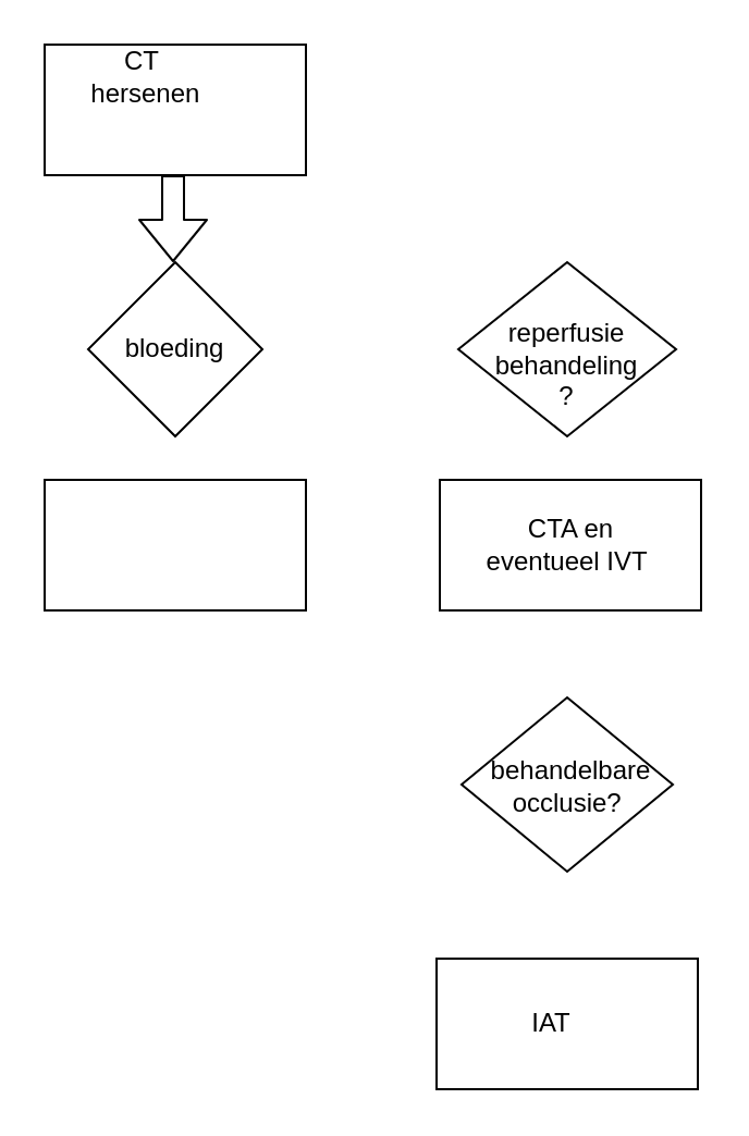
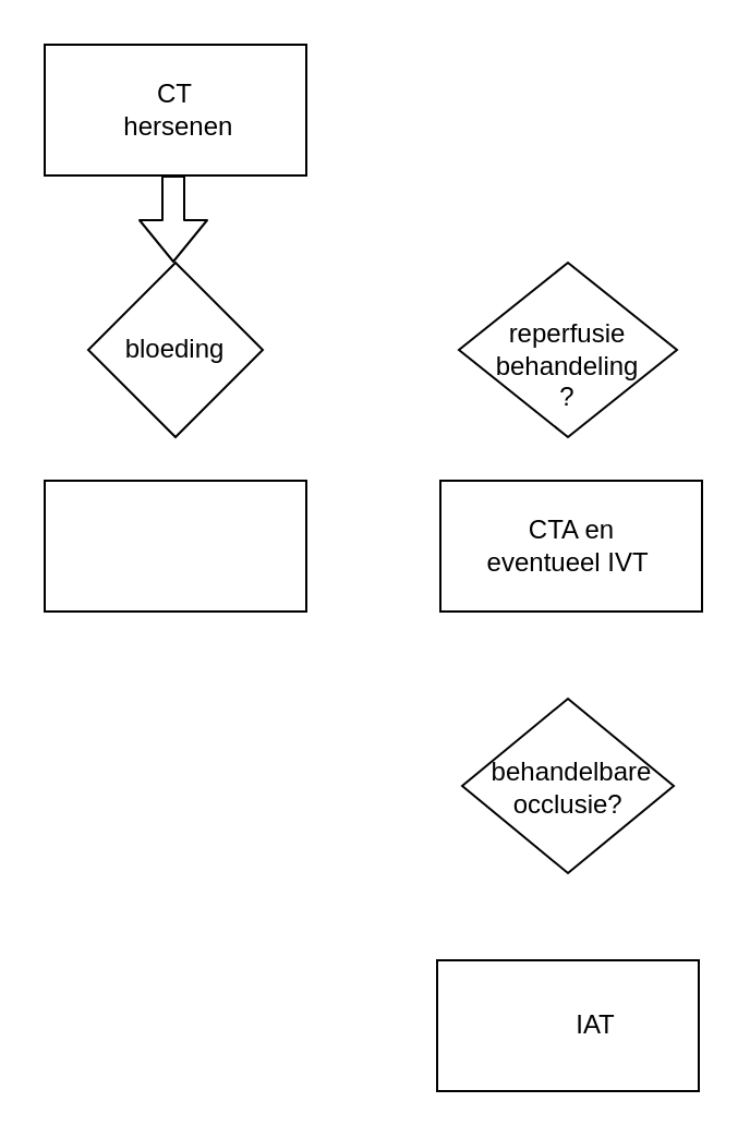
  <mxCell id="0" />
  <mxCell id="1" parent="0" />
  <mxCell id="2" value="" style="rounded=0;whiteSpace=wrap;html=1;" vertex="1" parent="1"><mxGeometry x="20" y="20" width="120" height="60" as="geometry" /></mxCell>
- <mxCell id="3" value="CT &amp;nbsp;hersenen" style="text;html=1;strokeColor=none;fillColor=none;align=center;verticalAlign=middle;whiteSpace=wrap;rounded=0;" vertex="1" parent="1"><mxGeometry x="45" y="25" width="40" height="20" as="geometry" /></mxCell>
+ <mxCell id="3" value="CT &amp;nbsp;hersenen" style="text;html=1;strokeColor=none;fillColor=none;align=center;verticalAlign=middle;whiteSpace=wrap;rounded=0;" vertex="1" parent="1"><mxGeometry x="60" y="40" width="40" height="20" as="geometry" /></mxCell>
  <mxCell id="4" value="" style="rhombus;whiteSpace=wrap;html=1;" vertex="1" parent="1"><mxGeometry x="40" y="120" width="80" height="80" as="geometry" /></mxCell>
  <mxCell id="5" value="bloeding" style="text;html=1;strokeColor=none;fillColor=none;align=center;verticalAlign=middle;whiteSpace=wrap;rounded=0;" vertex="1" parent="1"><mxGeometry x="60" y="150" width="40" height="20" as="geometry" /></mxCell>
  <mxCell id="6" value="" style="rounded=0;whiteSpace=wrap;html=1;" vertex="1" parent="1"><mxGeometry x="20" y="220" width="120" height="60" as="geometry" /></mxCell>
  <mxCell id="7" value="" style="rhombus;whiteSpace=wrap;html=1;" vertex="1" parent="1"><mxGeometry x="210" y="120" width="100" height="80" as="geometry" /></mxCell>
  <mxCell id="8" value="&lt;br&gt;reperfusie behandeling&lt;br&gt;?" style="text;html=1;strokeColor=none;fillColor=none;align=center;verticalAlign=middle;whiteSpace=wrap;rounded=0;" vertex="1" parent="1"><mxGeometry x="230" y="150" width="60" height="20" as="geometry" /></mxCell>
  <mxCell id="9" value="" style="rounded=0;whiteSpace=wrap;html=1;" vertex="1" parent="1"><mxGeometry x="201.5" y="220" width="120" height="60" as="geometry" /></mxCell>
  <mxCell id="10" value="CTA en eventueel IVT&amp;nbsp;" style="text;html=1;strokeColor=none;fillColor=none;align=center;verticalAlign=middle;whiteSpace=wrap;rounded=0;" vertex="1" parent="1"><mxGeometry x="221.5" y="240" width="80" height="20" as="geometry" /></mxCell>
  <mxCell id="11" value="" style="rhombus;whiteSpace=wrap;html=1;" vertex="1" parent="1"><mxGeometry x="211.5" y="320" width="97" height="80" as="geometry" /></mxCell>
  <mxCell id="12" value="behandelbare occlusie?&amp;nbsp;" style="text;html=1;strokeColor=none;fillColor=none;align=center;verticalAlign=middle;whiteSpace=wrap;rounded=0;" vertex="1" parent="1"><mxGeometry x="241.5" y="360" width="40" as="geometry" /></mxCell>
  <mxCell id="13" value="" style="rounded=0;whiteSpace=wrap;html=1;" vertex="1" parent="1"><mxGeometry x="200" y="440" width="120" height="60" as="geometry" /></mxCell>
- <mxCell id="14" value="IAT" style="text;html=1;strokeColor=none;fillColor=none;align=center;verticalAlign=middle;whiteSpace=wrap;rounded=0;" vertex="1" parent="1"><mxGeometry x="233" y="460" width="40" height="20" as="geometry" /></mxCell>
+ <mxCell id="14" value="IAT" style="text;html=1;strokeColor=none;fillColor=none;align=center;verticalAlign=middle;whiteSpace=wrap;rounded=0;" vertex="1" parent="1"><mxGeometry x="253" y="460" width="40" height="20" as="geometry" /></mxCell>
  <mxCell id="15" value="" style="shape=flexArrow;endArrow=classic;html=1;" edge="1" parent="1"><mxGeometry width="50" height="50" relative="1" as="geometry"><mxPoint x="79" y="80" as="sourcePoint" /><mxPoint x="79" y="120" as="targetPoint" /></mxGeometry></mxCell>
